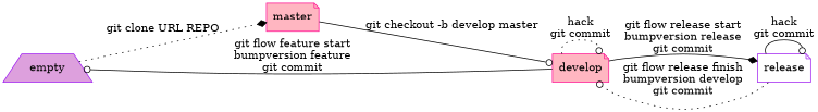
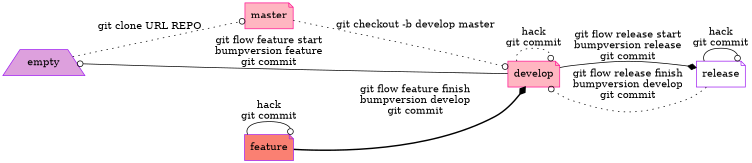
  digraph {
    rankdir=LR
    node [color=purple fillcolor=lightpink shape=note style=filled]
    edge [arrowhead=odot style=solid]
    empty [fillcolor=plum shape=trapezium]
    master [color=deeppink]
    develop [color=deeppink]
    release [fillcolor=white]
-   empty -> master [arrowhead=diamond label="git clone URL REPO" style=dotted]
-   master -> develop [label="git checkout -b develop master"]
+   feature [fillcolor=salmon]
+   empty -> master [label="git clone URL REPO" style=dotted]
+   master -> develop [label="git checkout -b develop master" style=dotted]
    develop -> empty [label="git flow feature start\nbumpversion feature\ngit commit"]
    develop -> develop [label="hack\ngit commit" style=dotted]
    develop -> release [arrowhead=diamond label="git flow release start\nbumpversion release\ngit commit"]
    release -> develop [label="git flow release finish\nbumpversion develop\ngit commit" style=dotted]
    release -> release [label="hack\ngit commit"]
+   feature -> develop [arrowhead=diamond label="git flow feature finish\nbumpversion develop\ngit commit" style=bold]
+   feature -> feature [label="hack\ngit commit"]
  }
